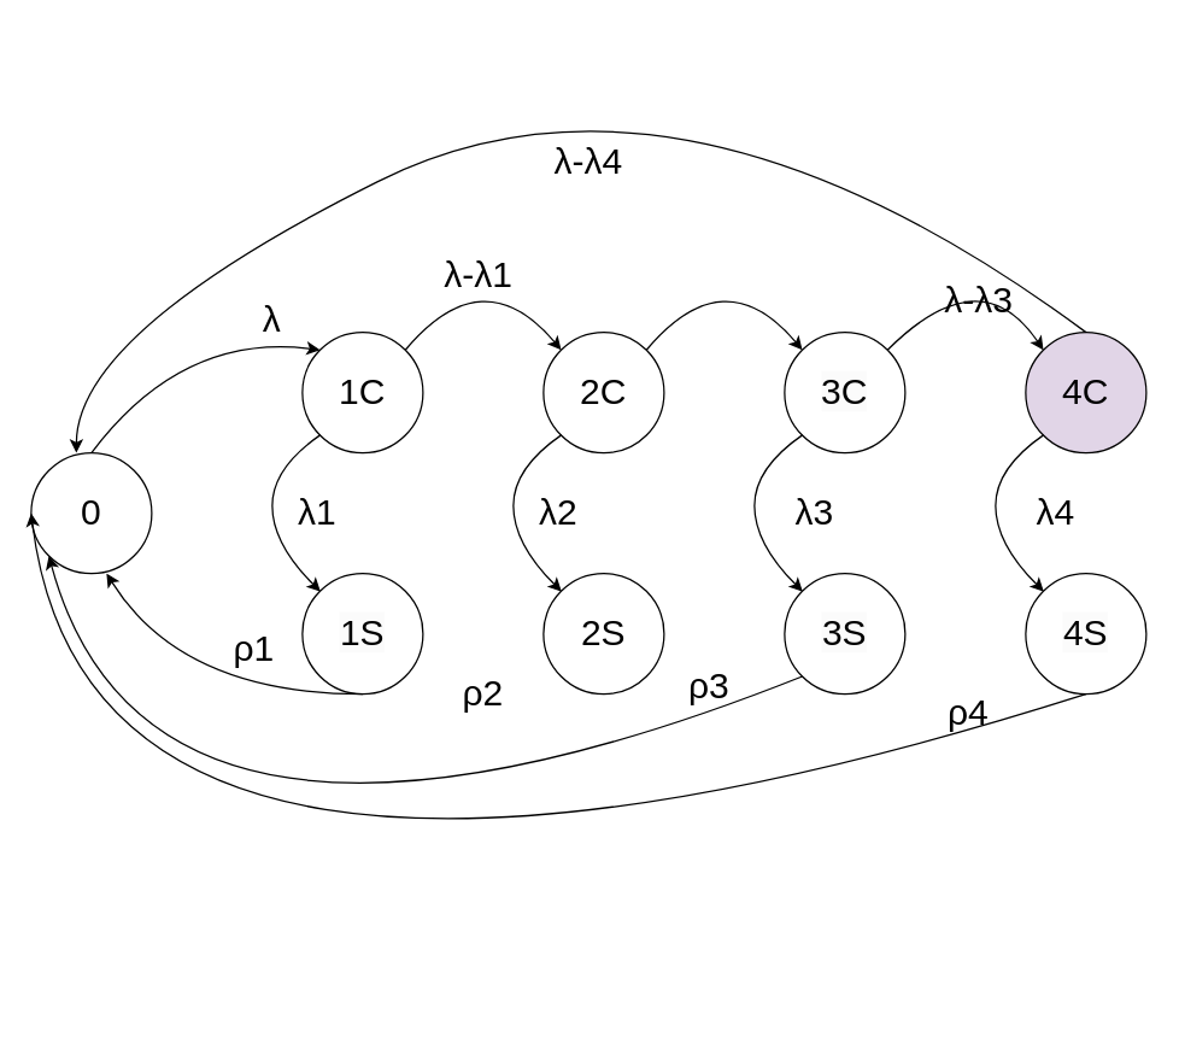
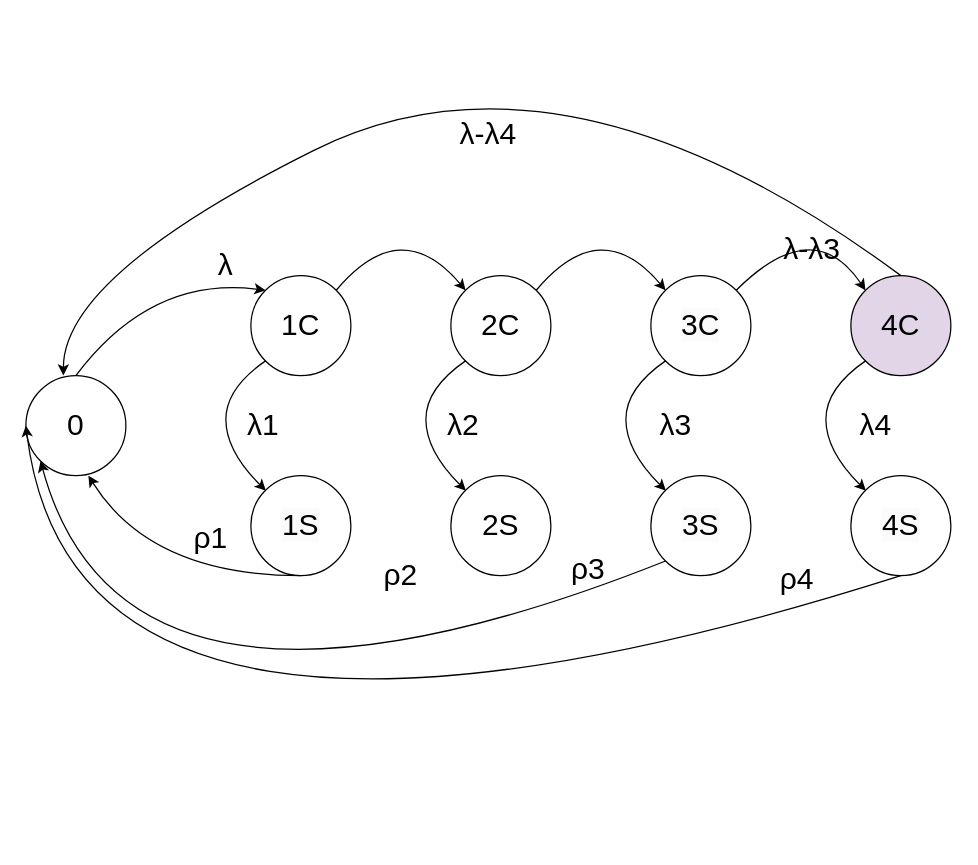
  <mxCell id="0" />
  <mxCell id="1" parent="0" />
  <mxCell id="2" value="&lt;font style=&quot;font-size: 24px;&quot;&gt;0&lt;/font&gt;" style="ellipse;whiteSpace=wrap;html=1;aspect=fixed;" vertex="1" parent="1"><mxGeometry x="20" y="300" width="80" height="80" as="geometry" /></mxCell>
  <mxCell id="3" value="&lt;font style=&quot;font-size: 24px;&quot;&gt;1C&lt;/font&gt;" style="ellipse;whiteSpace=wrap;html=1;aspect=fixed;" vertex="1" parent="1"><mxGeometry x="200" y="220" width="80" height="80" as="geometry" /></mxCell>
  <mxCell id="4" value="&lt;font style=&quot;font-size: 24px;&quot;&gt;2C&lt;/font&gt;" style="ellipse;whiteSpace=wrap;html=1;aspect=fixed;" vertex="1" parent="1"><mxGeometry x="360" y="220" width="80" height="80" as="geometry" /></mxCell>
  <mxCell id="5" value="&lt;span style=&quot;color: rgb(0, 0, 0); font-family: Helvetica; font-size: 24px; font-style: normal; font-variant-ligatures: normal; font-variant-caps: normal; font-weight: 400; letter-spacing: normal; orphans: 2; text-align: center; text-indent: 0px; text-transform: none; widows: 2; word-spacing: 0px; -webkit-text-stroke-width: 0px; background-color: rgb(251, 251, 251); text-decoration-thickness: initial; text-decoration-style: initial; text-decoration-color: initial; float: none; display: inline !important;&quot;&gt;3C&lt;/span&gt;" style="ellipse;whiteSpace=wrap;html=1;aspect=fixed;" vertex="1" parent="1"><mxGeometry x="520" y="220" width="80" height="80" as="geometry" /></mxCell>
  <mxCell id="6" value="&lt;font style=&quot;font-size: 24px;&quot;&gt;4C&lt;/font&gt;" style="ellipse;whiteSpace=wrap;html=1;aspect=fixed;fillColor=#e1d5e7;" vertex="1" parent="1"><mxGeometry x="680" y="220" width="80" height="80" as="geometry" /></mxCell>
  <mxCell id="7" value="&lt;span style=&quot;color: rgb(0, 0, 0); font-family: Helvetica; font-size: 24px; font-style: normal; font-variant-ligatures: normal; font-variant-caps: normal; font-weight: 400; letter-spacing: normal; orphans: 2; text-align: center; text-indent: 0px; text-transform: none; widows: 2; word-spacing: 0px; -webkit-text-stroke-width: 0px; background-color: rgb(251, 251, 251); text-decoration-thickness: initial; text-decoration-style: initial; text-decoration-color: initial; float: none; display: inline !important;&quot;&gt;1S&lt;/span&gt;" style="ellipse;whiteSpace=wrap;html=1;aspect=fixed;" vertex="1" parent="1"><mxGeometry x="200" y="380" width="80" height="80" as="geometry" /></mxCell>
  <mxCell id="8" value="&lt;font style=&quot;font-size: 24px;&quot;&gt;2S&lt;/font&gt;" style="ellipse;whiteSpace=wrap;html=1;aspect=fixed;" vertex="1" parent="1"><mxGeometry x="360" y="380" width="80" height="80" as="geometry" /></mxCell>
  <mxCell id="9" value="&lt;span style=&quot;color: rgb(0, 0, 0); font-family: Helvetica; font-size: 24px; font-style: normal; font-variant-ligatures: normal; font-variant-caps: normal; font-weight: 400; letter-spacing: normal; orphans: 2; text-align: center; text-indent: 0px; text-transform: none; widows: 2; word-spacing: 0px; -webkit-text-stroke-width: 0px; background-color: rgb(251, 251, 251); text-decoration-thickness: initial; text-decoration-style: initial; text-decoration-color: initial; float: none; display: inline !important;&quot;&gt;3S&lt;/span&gt;" style="ellipse;whiteSpace=wrap;html=1;aspect=fixed;" vertex="1" parent="1"><mxGeometry x="520" y="380" width="80" height="80" as="geometry" /></mxCell>
  <mxCell id="10" value="&lt;span style=&quot;color: rgb(0, 0, 0); font-family: Helvetica; font-size: 24px; font-style: normal; font-variant-ligatures: normal; font-variant-caps: normal; font-weight: 400; letter-spacing: normal; orphans: 2; text-align: center; text-indent: 0px; text-transform: none; widows: 2; word-spacing: 0px; -webkit-text-stroke-width: 0px; background-color: rgb(251, 251, 251); text-decoration-thickness: initial; text-decoration-style: initial; text-decoration-color: initial; float: none; display: inline !important;&quot;&gt;4S&lt;/span&gt;" style="ellipse;whiteSpace=wrap;html=1;aspect=fixed;" vertex="1" parent="1"><mxGeometry x="680" y="380" width="80" height="80" as="geometry" /></mxCell>
  <mxCell id="11" value="" style="curved=1;endArrow=classic;html=1;rounded=0;entryX=0;entryY=0;entryDx=0;entryDy=0;exitX=0.5;exitY=0;exitDx=0;exitDy=0;" edge="1" parent="1" source="2" target="3"><mxGeometry width="50" height="50" relative="1" as="geometry"><mxPoint x="110" y="300" as="sourcePoint" /><mxPoint x="160" y="250" as="targetPoint" /><Array as="points"><mxPoint x="120" y="220" /></Array></mxGeometry></mxCell>
  <mxCell id="12" value="" style="curved=1;endArrow=classic;html=1;rounded=0;entryX=0;entryY=0;entryDx=0;entryDy=0;exitX=1;exitY=0;exitDx=0;exitDy=0;" edge="1" parent="1" source="3" target="4"><mxGeometry width="50" height="50" relative="1" as="geometry"><mxPoint x="240" y="220" as="sourcePoint" /><mxPoint x="330" y="180" as="targetPoint" /><Array as="points"><mxPoint x="320" y="170" /></Array></mxGeometry></mxCell>
  <mxCell id="13" value="" style="curved=1;endArrow=classic;html=1;rounded=0;entryX=0;entryY=0;entryDx=0;entryDy=0;exitX=1;exitY=0;exitDx=0;exitDy=0;" edge="1" parent="1" source="4" target="5"><mxGeometry width="50" height="50" relative="1" as="geometry"><mxPoint x="400" y="220" as="sourcePoint" /><mxPoint x="560" y="220" as="targetPoint" /><Array as="points"><mxPoint x="480" y="170" /></Array></mxGeometry></mxCell>
  <mxCell id="14" value="" style="curved=1;endArrow=classic;html=1;rounded=0;entryX=0;entryY=0;entryDx=0;entryDy=0;exitX=1;exitY=0;exitDx=0;exitDy=0;" edge="1" parent="1" source="5" target="6"><mxGeometry width="50" height="50" relative="1" as="geometry"><mxPoint x="570" y="220" as="sourcePoint" /><mxPoint x="730" y="220" as="targetPoint" /><Array as="points"><mxPoint x="650" y="170" /></Array></mxGeometry></mxCell>
  <mxCell id="15" value="" style="curved=1;endArrow=classic;html=1;rounded=0;entryX=0;entryY=1;entryDx=0;entryDy=0;exitX=0;exitY=0;exitDx=0;exitDy=0;" edge="1" parent="1"><mxGeometry width="50" height="50" relative="1" as="geometry"><mxPoint x="532" y="288" as="sourcePoint" /><mxPoint x="532" y="392" as="targetPoint" /><Array as="points"><mxPoint x="500" y="310" /><mxPoint x="500" y="360" /></Array></mxGeometry></mxCell>
  <mxCell id="16" value="" style="curved=1;endArrow=classic;html=1;rounded=0;entryX=0;entryY=1;entryDx=0;entryDy=0;exitX=0;exitY=0;exitDx=0;exitDy=0;" edge="1" parent="1"><mxGeometry width="50" height="50" relative="1" as="geometry"><mxPoint x="692" y="288" as="sourcePoint" /><mxPoint x="692" y="392" as="targetPoint" /><Array as="points"><mxPoint x="660" y="310" /><mxPoint x="660" y="360" /></Array></mxGeometry></mxCell>
  <mxCell id="17" value="" style="curved=1;endArrow=classic;html=1;rounded=0;entryX=0;entryY=1;entryDx=0;entryDy=0;exitX=0;exitY=0;exitDx=0;exitDy=0;" edge="1" parent="1"><mxGeometry width="50" height="50" relative="1" as="geometry"><mxPoint x="372" y="288" as="sourcePoint" /><mxPoint x="372" y="392" as="targetPoint" /><Array as="points"><mxPoint x="340" y="310" /><mxPoint x="340" y="360" /></Array></mxGeometry></mxCell>
  <mxCell id="18" value="" style="curved=1;endArrow=classic;html=1;rounded=0;entryX=0;entryY=1;entryDx=0;entryDy=0;exitX=0;exitY=0;exitDx=0;exitDy=0;" edge="1" parent="1"><mxGeometry width="50" height="50" relative="1" as="geometry"><mxPoint x="212" y="288" as="sourcePoint" /><mxPoint x="212" y="392" as="targetPoint" /><Array as="points"><mxPoint x="180" y="310" /><mxPoint x="180" y="360" /></Array></mxGeometry></mxCell>
  <mxCell id="19" value="" style="curved=1;endArrow=classic;html=1;rounded=0;entryX=1;entryY=0;entryDx=0;entryDy=0;exitX=0.5;exitY=1;exitDx=0;exitDy=0;" edge="1" parent="1" source="7"><mxGeometry width="50" height="50" relative="1" as="geometry"><mxPoint x="182" y="328" as="sourcePoint" /><mxPoint x="70" y="380" as="targetPoint" /><Array as="points"><mxPoint x="120" y="460" /></Array></mxGeometry></mxCell>
  <mxCell id="20" value="" style="curved=1;endArrow=classic;html=1;rounded=0;entryX=0;entryY=1;entryDx=0;entryDy=0;exitX=0;exitY=1;exitDx=0;exitDy=0;" edge="1" parent="1" source="9" target="2"><mxGeometry width="50" height="50" relative="1" as="geometry"><mxPoint x="380" y="460" as="sourcePoint" /><mxPoint x="30" y="380" as="targetPoint" /><Array as="points"><mxPoint x="100" y="620" /></Array></mxGeometry></mxCell>
  <mxCell id="21" value="" style="curved=1;endArrow=classic;html=1;rounded=0;entryX=0;entryY=0.5;entryDx=0;entryDy=0;exitX=0.5;exitY=1;exitDx=0;exitDy=0;" edge="1" parent="1" source="10" target="2"><mxGeometry width="50" height="50" relative="1" as="geometry"><mxPoint x="500" y="490" as="sourcePoint" /><mxPoint y="410" as="targetPoint" x="0" /><Array as="points"><mxPoint x="60" y="670" /></Array></mxGeometry></mxCell>
  <mxCell id="22" value="&lt;font style=&quot;font-size: 24px;&quot;&gt;λ1&lt;/font&gt;" style="text;html=1;strokeColor=none;fillColor=none;align=center;verticalAlign=middle;whiteSpace=wrap;rounded=0;" vertex="1" parent="1"><mxGeometry x="180" y="325" width="60" height="30" as="geometry" /></mxCell>
  <mxCell id="23" value="&lt;font style=&quot;font-size: 24px;&quot;&gt;λ2&lt;br&gt;&lt;/font&gt;" style="text;html=1;strokeColor=none;fillColor=none;align=center;verticalAlign=middle;whiteSpace=wrap;rounded=0;" vertex="1" parent="1"><mxGeometry x="340" y="325" width="60" height="30" as="geometry" /></mxCell>
  <mxCell id="24" value="&lt;font style=&quot;font-size: 24px;&quot;&gt;λ3&lt;/font&gt;" style="text;html=1;strokeColor=none;fillColor=none;align=center;verticalAlign=middle;whiteSpace=wrap;rounded=0;" vertex="1" parent="1"><mxGeometry x="510" y="325" width="60" height="30" as="geometry" /></mxCell>
  <mxCell id="25" value="&lt;font style=&quot;font-size: 24px;&quot;&gt;λ4&lt;/font&gt;" style="text;html=1;strokeColor=none;fillColor=none;align=center;verticalAlign=middle;whiteSpace=wrap;rounded=0;" vertex="1" parent="1"><mxGeometry x="670" y="325" width="60" height="30" as="geometry" /></mxCell>
  <mxCell id="26" value="&lt;font style=&quot;font-size: 24px;&quot;&gt;λ&lt;/font&gt;" style="text;html=1;strokeColor=none;fillColor=none;align=center;verticalAlign=middle;whiteSpace=wrap;rounded=0;" vertex="1" parent="1"><mxGeometry x="150" y="197" width="60" height="30" as="geometry" /></mxCell>
- <mxCell id="27" value="&lt;font style=&quot;font-size: 24px;&quot;&gt;λ-λ1&lt;/font&gt;" style="text;html=1;strokeColor=none;fillColor=none;align=center;verticalAlign=middle;whiteSpace=wrap;rounded=0;" vertex="1" parent="1"><mxGeometry x="287" y="167" width="60" height="30" as="geometry" /></mxCell>
  <mxCell id="28" value="&lt;font style=&quot;font-size: 24px;&quot;&gt;λ-λ3&lt;br&gt;&lt;/font&gt;" style="text;html=1;strokeColor=none;fillColor=none;align=center;verticalAlign=middle;whiteSpace=wrap;rounded=0;" vertex="1" parent="1"><mxGeometry x="619" y="184" width="60" height="30" as="geometry" /></mxCell>
  <mxCell id="29" value="&lt;font style=&quot;font-size: 24px;&quot;&gt;ρ1&lt;/font&gt;" style="text;html=1;strokeColor=none;fillColor=none;align=center;verticalAlign=middle;whiteSpace=wrap;rounded=0;" vertex="1" parent="1"><mxGeometry x="138" y="415" width="60" height="30" as="geometry" /></mxCell>
  <mxCell id="30" value="&lt;font style=&quot;font-size: 24px;&quot;&gt;ρ2&lt;br&gt;&lt;/font&gt;" style="text;html=1;strokeColor=none;fillColor=none;align=center;verticalAlign=middle;whiteSpace=wrap;rounded=0;" vertex="1" parent="1"><mxGeometry x="290" y="445" width="60" height="30" as="geometry" /></mxCell>
  <mxCell id="31" value="&lt;font style=&quot;font-size: 24px;&quot;&gt;ρ3&lt;br&gt;&lt;/font&gt;" style="text;html=1;strokeColor=none;fillColor=none;align=center;verticalAlign=middle;whiteSpace=wrap;rounded=0;" vertex="1" parent="1"><mxGeometry x="440" y="440" width="60" height="30" as="geometry" /></mxCell>
- <mxCell id="32" value="&lt;font style=&quot;font-size: 24px;&quot;&gt;ρ4&lt;br&gt;&lt;/font&gt;" style="text;html=1;strokeColor=none;fillColor=none;align=center;verticalAlign=middle;whiteSpace=wrap;rounded=0;" vertex="1" parent="1"><mxGeometry x="612" y="458" width="60" height="30" as="geometry" /></mxCell>
+ <mxCell id="32" value="&lt;font style=&quot;font-size: 24px;&quot;&gt;ρ4&lt;br&gt;&lt;/font&gt;" style="text;html=1;strokeColor=none;fillColor=none;align=center;verticalAlign=middle;whiteSpace=wrap;rounded=0;" vertex="1" parent="1"><mxGeometry x="607" y="448" width="60" height="30" as="geometry" /></mxCell>
  <mxCell id="33" value="" style="curved=1;endArrow=classic;html=1;rounded=0;entryX=0;entryY=0.5;entryDx=0;entryDy=0;exitX=0.5;exitY=0;exitDx=0;exitDy=0;" edge="1" parent="1" source="6"><mxGeometry width="50" height="50" relative="1" as="geometry"><mxPoint x="750" y="180" as="sourcePoint" /><mxPoint x="50" y="300" as="targetPoint" /><Array as="points"><mxPoint x="450" y="20" /><mxPoint x="50" y="220" /></Array></mxGeometry></mxCell>
  <mxCell id="34" value="&lt;font style=&quot;font-size: 24px;&quot;&gt;λ-λ4&lt;/font&gt;" style="text;html=1;strokeColor=none;fillColor=none;align=center;verticalAlign=middle;whiteSpace=wrap;rounded=0;" vertex="1" parent="1"><mxGeometry x="360" y="92" width="60" height="30" as="geometry" /></mxCell>
